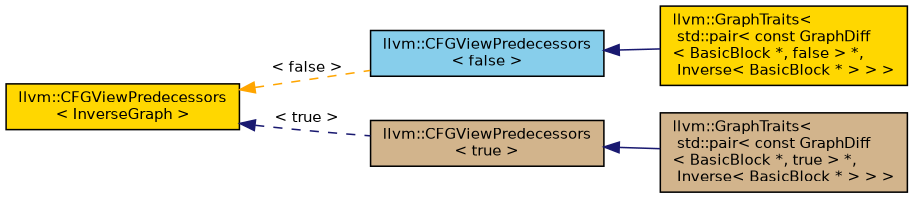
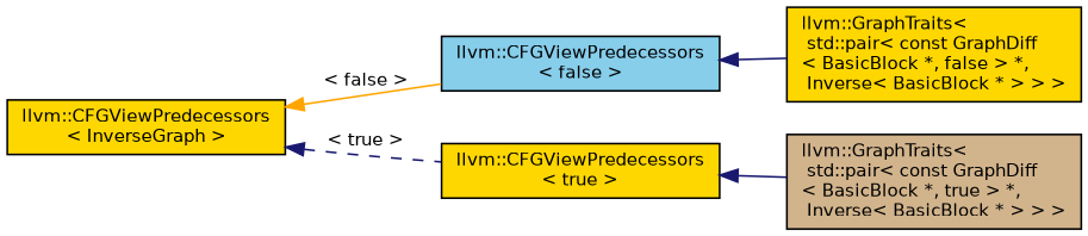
  digraph {
    fontname="DejaVu Sans"
    rankdir=LR
    node [color=black fillcolor=gold fontname="DejaVu Sans" fontsize=10 shape=box style=filled]
    edge [color=midnightblue dir=back fontname="DejaVu Sans" fontsize=10 labelfontname=Helvetica labelfontsize=10 style=dashed]
    n1 [fontcolor=black height=0.2 label="llvm::CFGViewPredecessors\l\< InverseGraph \>" width=0.4]
    n2 [fillcolor=skyblue height=0.2 label="llvm::CFGViewPredecessors\l\< false \>" width=0.4]
-   n3 [fillcolor=tan height=0.2 label="llvm::CFGViewPredecessors\l\< true \>" width=0.4]
+   n3 [height=0.2 label="llvm::CFGViewPredecessors\l\< true \>" width=0.4]
    n4 [height=0.2 label="llvm::GraphTraits\<\l std::pair\< const GraphDiff\l\< BasicBlock *, false \> *,\l Inverse\< BasicBlock * \> \> \>" width=0.4]
    n5 [fillcolor=tan height=0.2 label="llvm::GraphTraits\<\l std::pair\< const GraphDiff\l\< BasicBlock *, true \> *,\l Inverse\< BasicBlock * \> \> \>" width=0.4]
-   n1 -> n2 [color=orange label=" \< false \>"]
+   n1 -> n2 [color=orange label=" \< false \>" style=solid]
    n1 -> n3 [label=" \< true \>"]
    n2 -> n4 [style=solid]
    n3 -> n5 [style=solid]
  }
